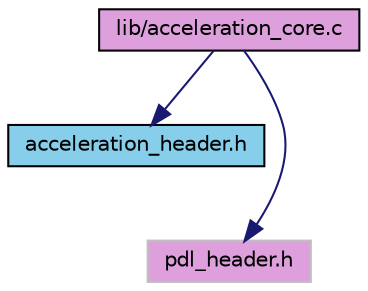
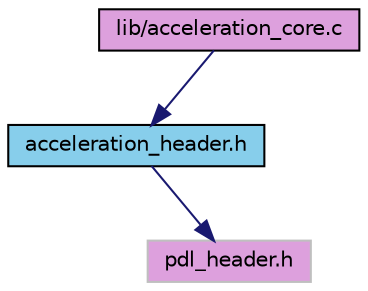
  digraph {
    node [color=black fillcolor=plum fontname=Helvetica fontsize=10 shape=record style=filled]
    edge [color=midnightblue fontname=Helvetica fontsize=10 labelfontname=Helvetica labelfontsize=10 style=solid]
    n1 [fontcolor=black height=0.2 label="lib/acceleration_core.c" width=0.4]
    n2 [fillcolor=skyblue height=0.2 label="acceleration_header.h" width=0.4]
    n3 [color=grey75 height=0.2 label="pdl_header.h" width=0.4]
    n1 -> n2
-   n1 -> n3
+   n2 -> n3
  }
